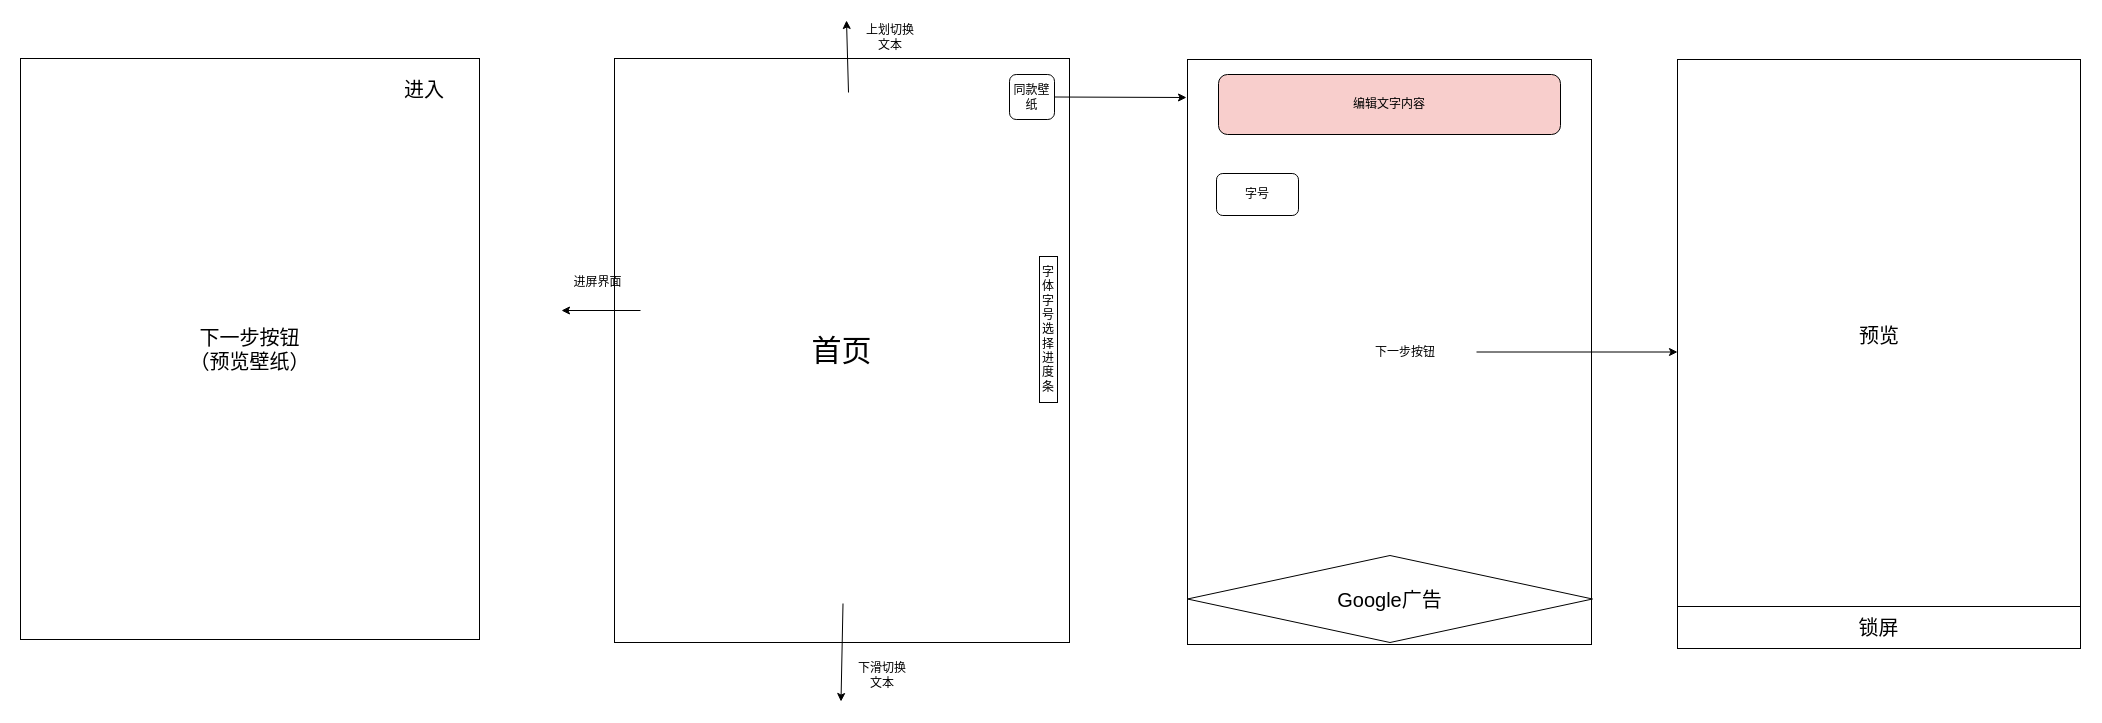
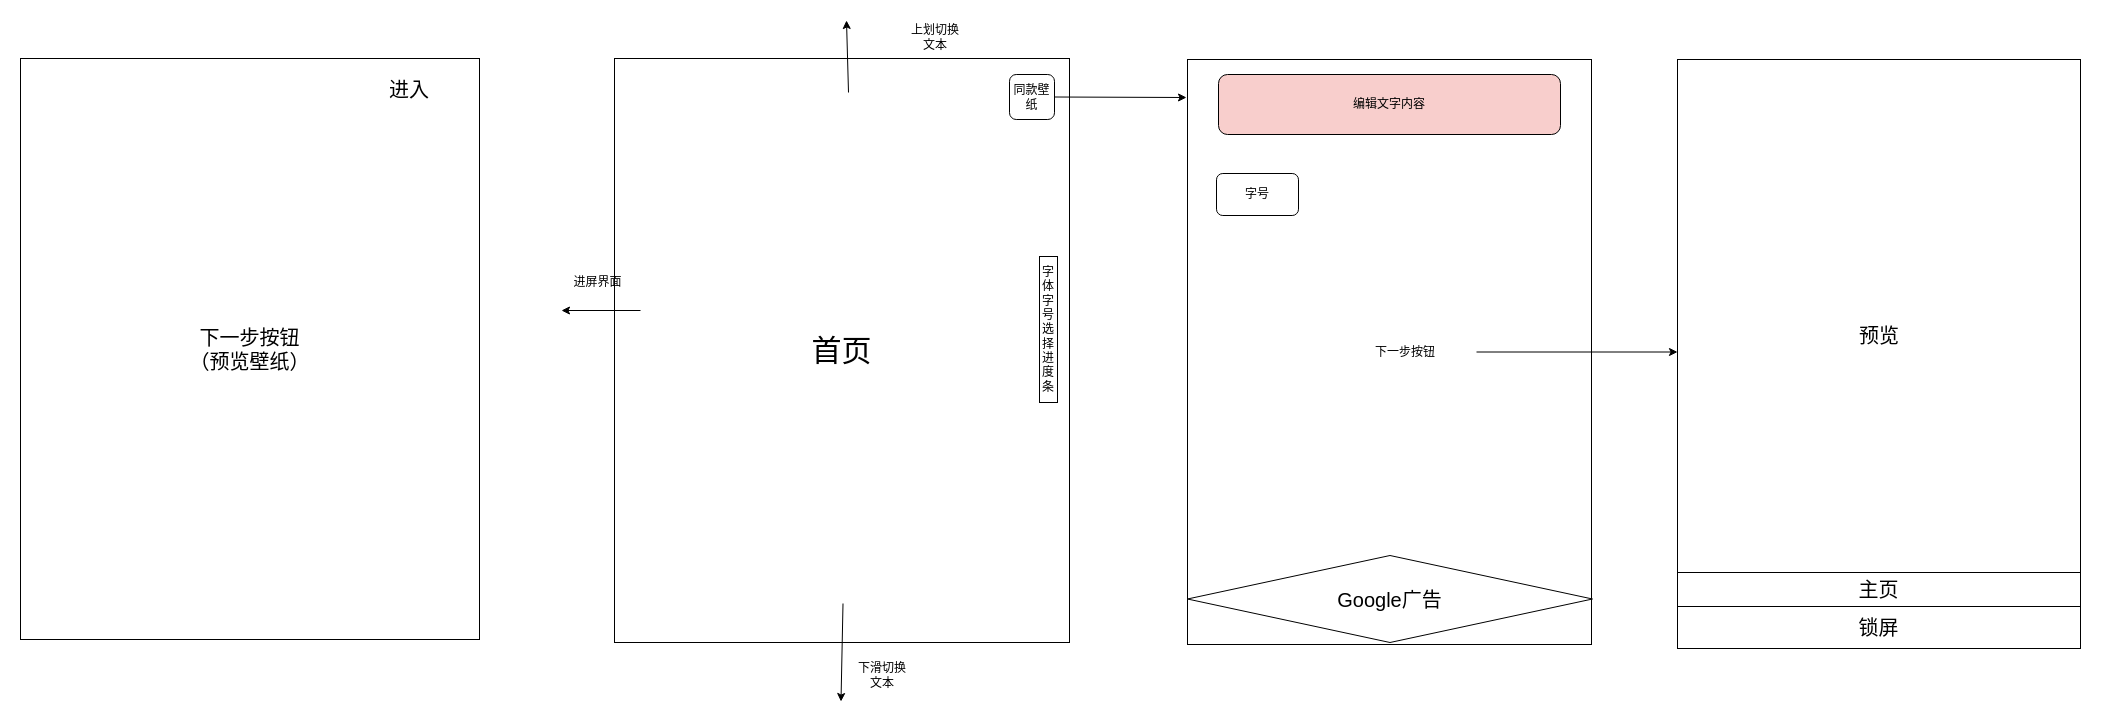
  <mxCell id="0" />
  <mxCell id="1" parent="0" />
  <mxCell id="2" value="&lt;font style=&quot;font-size: 30px;&quot;&gt;首页&lt;/font&gt;" style="rounded=0;whiteSpace=wrap;html=1;" vertex="1" parent="1"><mxGeometry x="614" y="58" width="455" height="584" as="geometry" /></mxCell>
  <mxCell id="3" value="同款壁纸" style="whiteSpace=wrap;html=1;aspect=fixed;rounded=1;" vertex="1" parent="1"><mxGeometry x="1009" y="74" width="45" height="45" as="geometry" /></mxCell>
  <mxCell id="4" value="" style="endArrow=classic;html=1;rounded=0;" edge="1" parent="1"><mxGeometry width="50" height="50" relative="1" as="geometry"><mxPoint x="848" y="92" as="sourcePoint" /><mxPoint x="846" y="20" as="targetPoint" /></mxGeometry></mxCell>
  <mxCell id="5" value="" style="endArrow=classic;html=1;rounded=0;" edge="1" parent="1"><mxGeometry width="50" height="50" relative="1" as="geometry"><mxPoint x="842.5" y="603" as="sourcePoint" /><mxPoint x="840.5" y="701" as="targetPoint" /></mxGeometry></mxCell>
- <mxCell id="6" value="上划切换文本" style="text;html=1;strokeColor=none;fillColor=none;align=center;verticalAlign=middle;whiteSpace=wrap;rounded=0;" vertex="1" parent="1"><mxGeometry x="860" y="22" width="60" height="30" as="geometry" /></mxCell>
+ <mxCell id="6" value="上划切换文本" style="text;html=1;strokeColor=none;fillColor=none;align=center;verticalAlign=middle;whiteSpace=wrap;rounded=0;" vertex="1" parent="1"><mxGeometry x="905" y="22" width="60" height="30" as="geometry" /></mxCell>
  <mxCell id="7" value="下滑切换文本" style="text;html=1;strokeColor=none;fillColor=none;align=center;verticalAlign=middle;whiteSpace=wrap;rounded=0;" vertex="1" parent="1"><mxGeometry x="852" y="660" width="60" height="30" as="geometry" /></mxCell>
  <mxCell id="8" value="" style="endArrow=classic;html=1;rounded=0;fontSize=30;" edge="1" parent="1"><mxGeometry width="50" height="50" relative="1" as="geometry"><mxPoint x="640" y="310" as="sourcePoint" /><mxPoint x="561" y="310" as="targetPoint" /></mxGeometry></mxCell>
  <mxCell id="9" value="进屏界面" style="text;html=1;strokeColor=none;fillColor=none;align=center;verticalAlign=middle;whiteSpace=wrap;rounded=0;fontSize=12;" vertex="1" parent="1"><mxGeometry x="554" y="267" width="87" height="30" as="geometry" /></mxCell>
  <mxCell id="10" value="字体字号选择进度条" style="rounded=0;whiteSpace=wrap;html=1;fontSize=12;" vertex="1" parent="1"><mxGeometry x="1039" y="256" width="18" height="146" as="geometry" /></mxCell>
  <mxCell id="11" value="" style="rounded=0;whiteSpace=wrap;html=1;fontSize=12;" vertex="1" parent="1"><mxGeometry x="1187" y="59" width="404" height="585" as="geometry" /></mxCell>
  <mxCell id="12" value="" style="endArrow=classic;html=1;rounded=0;fontSize=12;exitX=1;exitY=0.5;exitDx=0;exitDy=0;" edge="1" parent="1" source="3"><mxGeometry width="50" height="50" relative="1" as="geometry"><mxPoint x="1050" y="129" as="sourcePoint" /><mxPoint x="1186" y="97" as="targetPoint" /></mxGeometry></mxCell>
  <mxCell id="13" value="下一步按钮" style="text;html=1;strokeColor=none;fillColor=none;align=center;verticalAlign=middle;whiteSpace=wrap;rounded=0;fontSize=12;" vertex="1" parent="1"><mxGeometry x="1334" y="336.5" width="142" height="30" as="geometry" /></mxCell>
  <mxCell id="14" value="编辑文字内容" style="rounded=1;whiteSpace=wrap;html=1;fontSize=12;fillColor=#f8cecc;" vertex="1" parent="1"><mxGeometry x="1218" y="74" width="342" height="60" as="geometry" /></mxCell>
  <mxCell id="15" value="字号" style="rounded=1;whiteSpace=wrap;html=1;fontSize=12;" vertex="1" parent="1"><mxGeometry x="1216" y="173" width="82" height="42" as="geometry" /></mxCell>
  <mxCell id="16" value="" style="rounded=0;whiteSpace=wrap;html=1;fontSize=12;" vertex="1" parent="1"><mxGeometry x="1677" y="59" width="403" height="585" as="geometry" /></mxCell>
  <mxCell id="17" value="&lt;font style=&quot;font-size: 20px;&quot;&gt;预览&lt;/font&gt;" style="text;html=1;strokeColor=none;fillColor=none;align=center;verticalAlign=middle;whiteSpace=wrap;rounded=0;fontSize=12;" vertex="1" parent="1"><mxGeometry x="1809.5" y="305" width="138" height="60" as="geometry" /></mxCell>
  <mxCell id="18" value="锁屏" style="rounded=0;whiteSpace=wrap;html=1;fontSize=20;" vertex="1" parent="1"><mxGeometry x="1677" y="606" width="403" height="42" as="geometry" /></mxCell>
+ <mxCell id="19" value="主页" style="rounded=0;whiteSpace=wrap;html=1;fontSize=20;" vertex="1" parent="1"><mxGeometry x="1677" y="572" width="403" height="34" as="geometry" /></mxCell>
  <mxCell id="20" value="" style="endArrow=classic;html=1;rounded=0;fontSize=20;exitX=1;exitY=0.5;exitDx=0;exitDy=0;entryX=0;entryY=0.5;entryDx=0;entryDy=0;" edge="1" parent="1" source="13" target="16"><mxGeometry width="50" height="50" relative="1" as="geometry"><mxPoint x="1601" y="822" as="sourcePoint" /><mxPoint x="1651" y="772" as="targetPoint" /></mxGeometry></mxCell>
  <mxCell id="21" value="下一步按钮&lt;br&gt;（预览壁纸）" style="rounded=0;whiteSpace=wrap;html=1;fontSize=20;" vertex="1" parent="1"><mxGeometry x="20" y="58" width="459" height="581" as="geometry" /></mxCell>
- <mxCell id="22" value="进入" style="text;html=1;strokeColor=none;fillColor=none;align=center;verticalAlign=middle;whiteSpace=wrap;rounded=0;fontSize=20;" vertex="1" parent="1"><mxGeometry x="394" y="74" width="60" height="30" as="geometry" /></mxCell>
+ <mxCell id="22" value="进入" style="text;html=1;strokeColor=none;fillColor=none;align=center;verticalAlign=middle;whiteSpace=wrap;rounded=0;fontSize=20;" vertex="1" parent="1"><mxGeometry x="379" y="74" width="60" height="30" as="geometry" /></mxCell>
  <mxCell id="23" value="Google广告" style="rhombus;whiteSpace=wrap;html=1;fontSize=20;" vertex="1" parent="1"><mxGeometry x="1187" y="555" width="405" height="87" as="geometry" /></mxCell>
